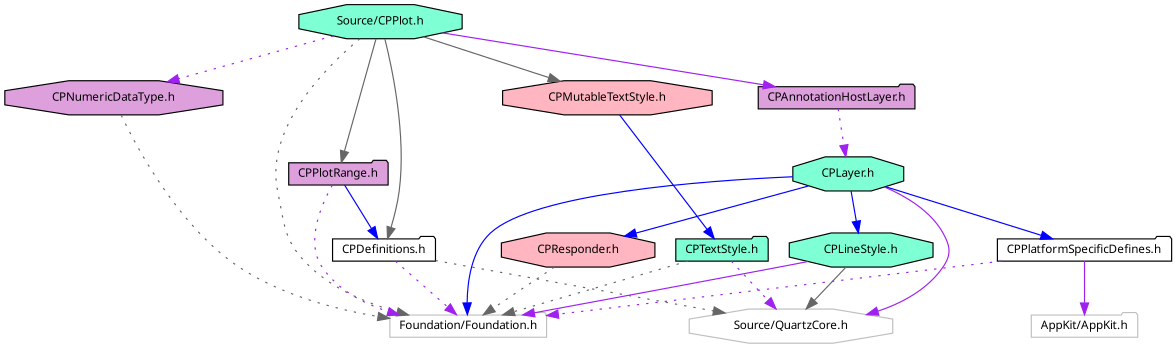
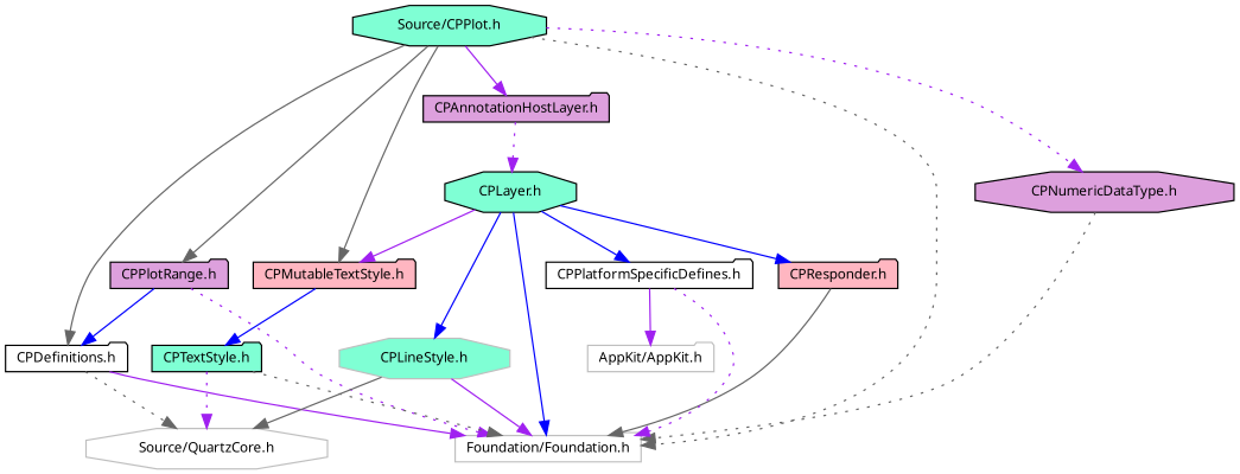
  digraph {
    node [color=black fillcolor=white fontname="Lucinda Grande" fontsize=10 shape=folder style=filled]
    edge [color=purple fontname="Lucinda Grande" fontsize=10 labelfontname="Lucinda Grande" labelfontsize=10 style=solid]
    n1 [fillcolor=aquamarine fontcolor=black height=0.2 label="Source/CPPlot.h" shape=octagon width=0.4]
    n2 [fillcolor=plum height=0.2 label="CPPlotRange.h" width=0.4]
    n3 [height=0.2 label="CPDefinitions.h" width=0.4]
    n4 [fillcolor=plum height=0.2 label="CPNumericDataType.h" shape=octagon width=0.4]
    n5 [fillcolor=plum height=0.2 label="CPAnnotationHostLayer.h" width=0.4]
-   n6 [fillcolor=lightpink height=0.2 label="CPMutableTextStyle.h" shape=octagon width=0.4]
+   n6 [fillcolor=lightpink height=0.2 label="CPMutableTextStyle.h" width=0.4]
    n7 [color=grey75 height=0.2 label="Foundation/Foundation.h" width=0.4]
    n8 [color=grey75 height=0.2 label="Source/QuartzCore.h" shape=octagon width=0.4]
    n9 [fillcolor=aquamarine height=0.2 label="CPLayer.h" shape=octagon width=0.4]
    n10 [fillcolor=aquamarine height=0.2 label="CPTextStyle.h" width=0.4]
-   n11 [fillcolor=aquamarine height=0.2 label="CPLineStyle.h" shape=octagon width=0.4]
-   n12 [fillcolor=lightpink height=0.2 label="CPResponder.h" shape=octagon width=0.4]
+   n11 [color=grey75 fillcolor=aquamarine height=0.2 label="CPLineStyle.h" shape=octagon width=0.4]
+   n12 [fillcolor=lightpink height=0.2 label="CPResponder.h" width=0.4]
    n13 [height=0.2 label="CPPlatformSpecificDefines.h" width=0.4]
    n14 [color=grey75 height=0.2 label="AppKit/AppKit.h" width=0.4]
    n1 -> n2 [color=gray40]
    n1 -> n3 [color=gray40]
    n1 -> n4 [style=dotted]
    n1 -> n5
    n1 -> n6 [color=gray40]
    n1 -> n7 [color=gray40 style=dotted]
    n2 -> n3 [color=blue]
    n2 -> n7 [style=dotted]
-   n3 -> n7 [style=dotted]
+   n3 -> n7
    n3 -> n8 [color=gray40 style=dotted]
    n4 -> n7 [color=gray40 style=dotted]
    n5 -> n9 [style=dotted]
    n6 -> n10 [color=blue]
    n9 -> n7 [color=blue]
-   n9 -> n8
+   n9 -> n6
    n9 -> n11 [color=blue]
    n9 -> n12 [color=blue]
    n9 -> n13 [color=blue]
    n10 -> n7 [color=gray40 style=dotted]
    n10 -> n8 [style=dotted]
    n11 -> n7
    n11 -> n8 [color=gray40]
-   n12 -> n7 [color=gray40 style=dotted]
+   n12 -> n7 [color=gray40]
    n13 -> n7 [style=dotted]
    n13 -> n14
  }
